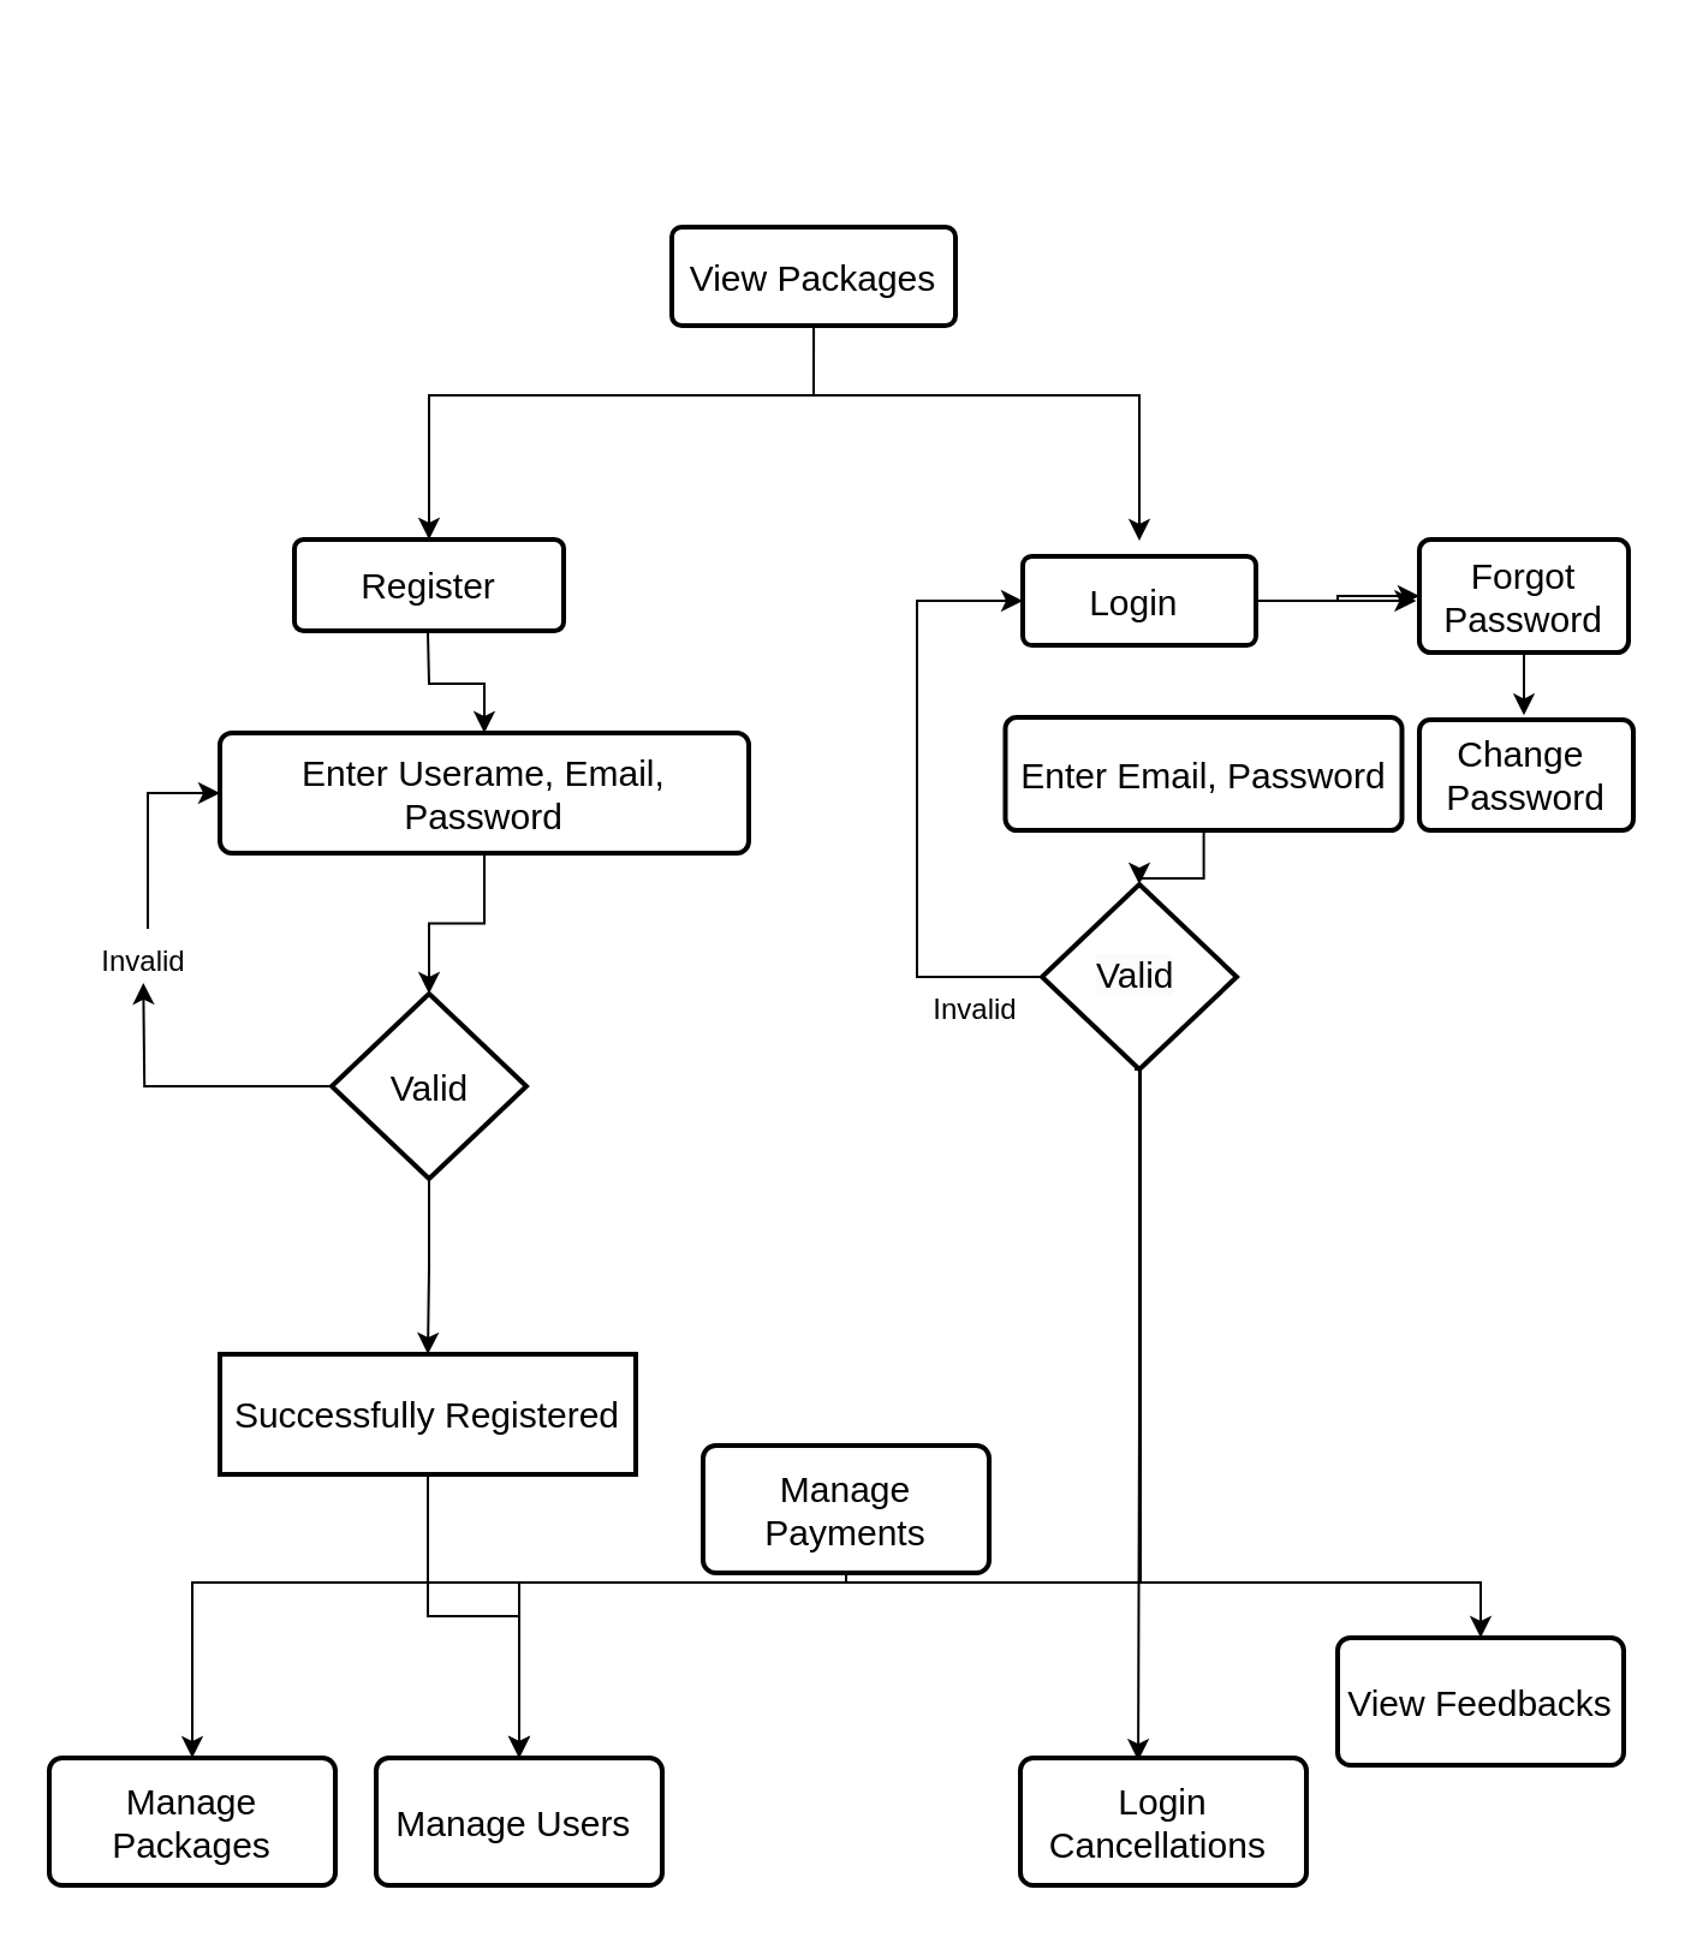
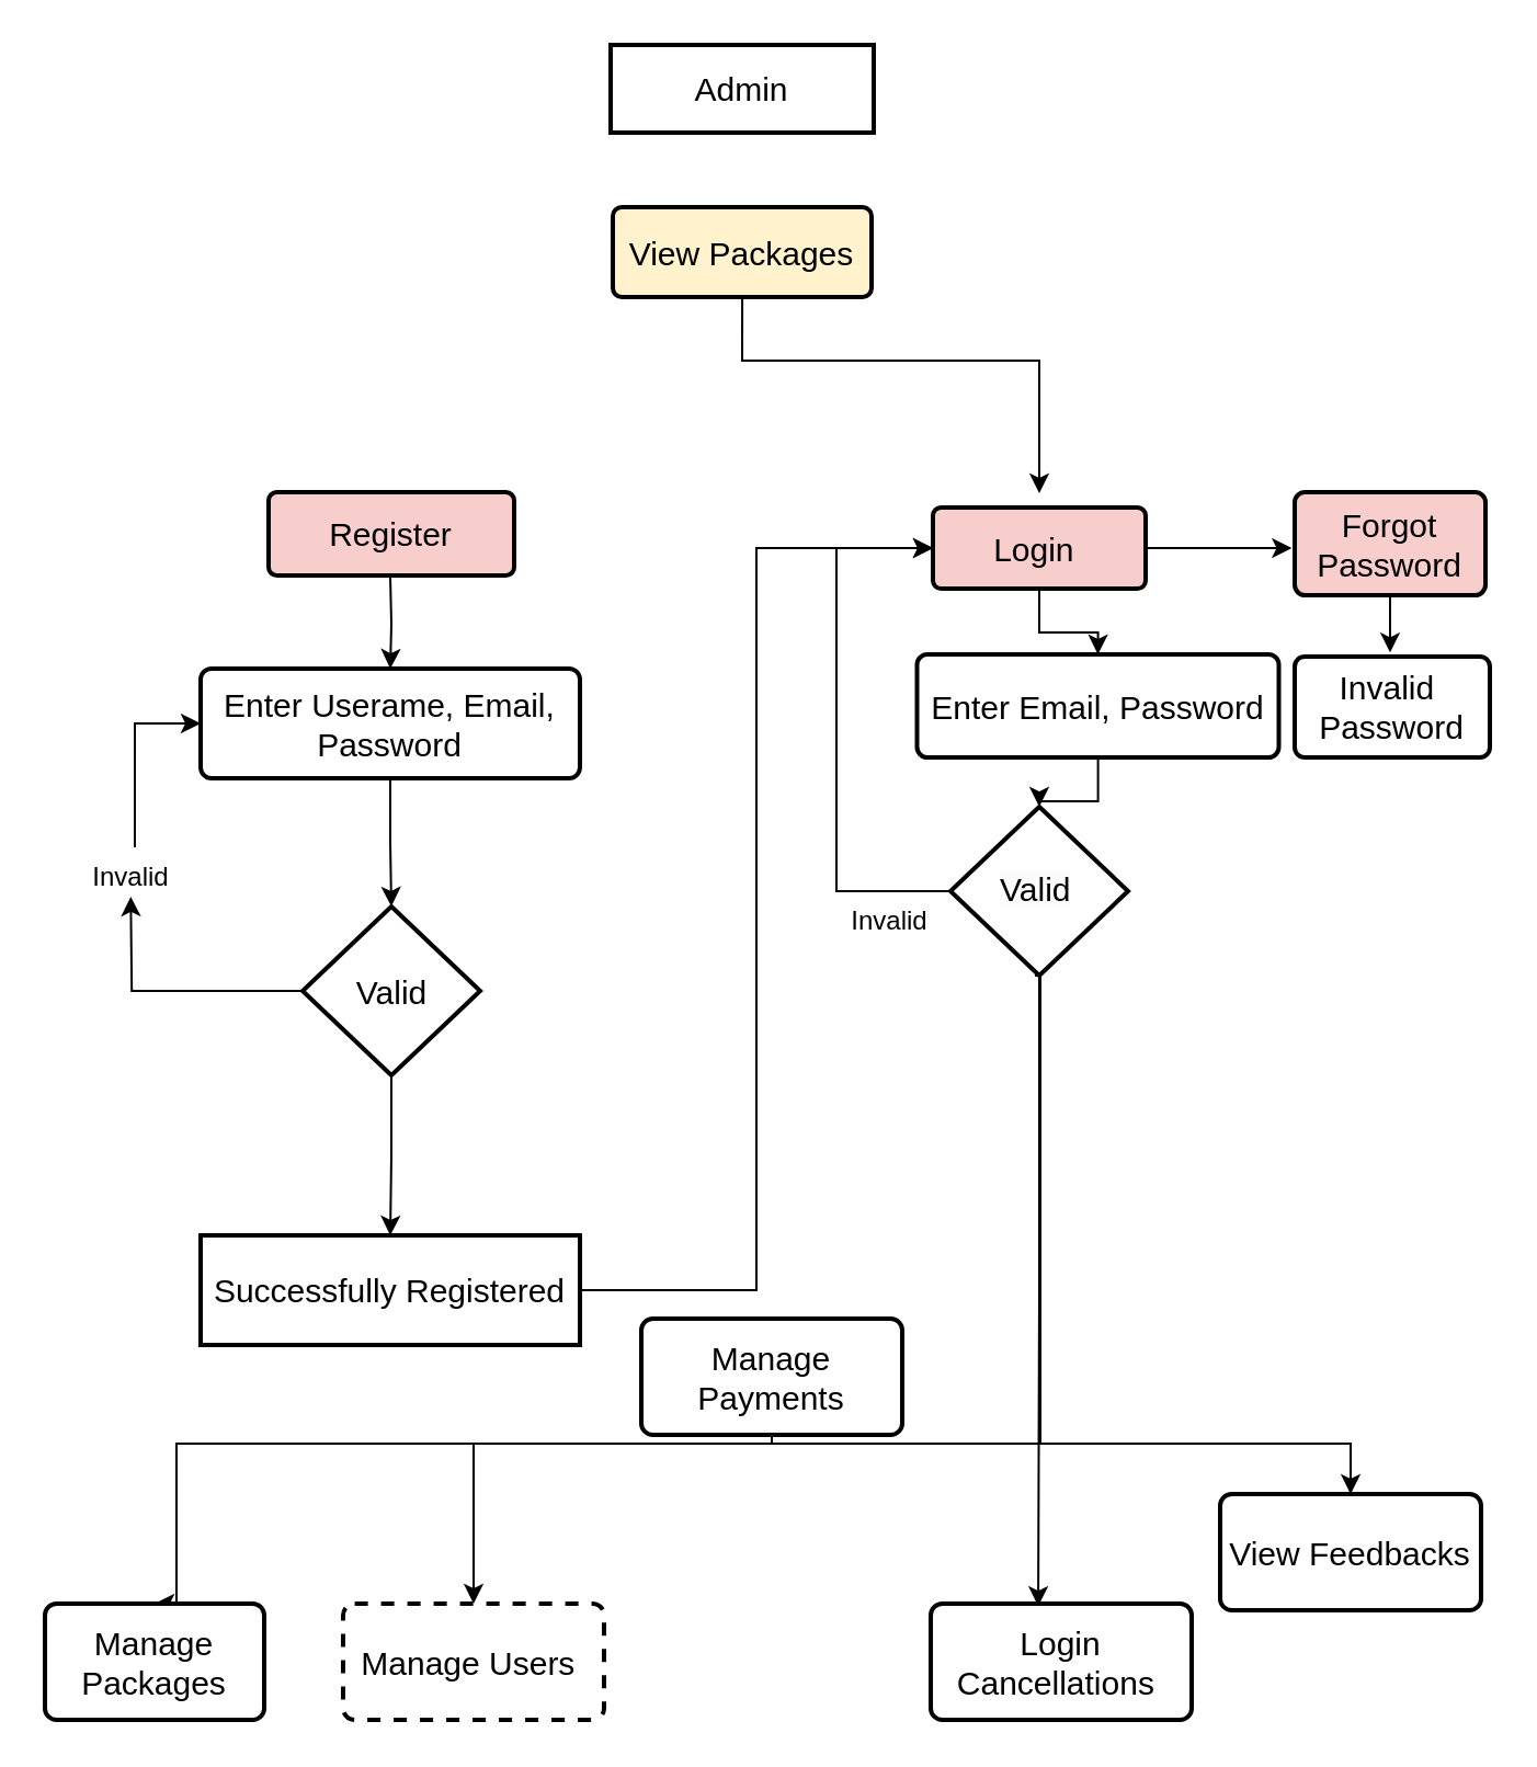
  <mxCell id="0" />
  <mxCell id="1" parent="0" />
- <mxCell id="3" value="&lt;font style=&quot;font-size: 15px;&quot;&gt;Register&lt;/font&gt;" style="rounded=1;whiteSpace=wrap;html=1;fontSize=12;glass=0;strokeWidth=2;shadow=0;arcSize=10;" vertex="1" parent="1"><mxGeometry x="122" y="224" width="112" height="38" as="geometry" /></mxCell>
- <mxCell id="4" style="edgeStyle=orthogonalEdgeStyle;rounded=0;orthogonalLoop=1;jettySize=auto;html=1;arcSize=10;" edge="1" parent="1" source="6" target="26"><mxGeometry relative="1" as="geometry" /></mxCell>
+ <mxCell id="2" value="&lt;span style=&quot;font-size: 15px;&quot;&gt;Admin&lt;/span&gt;" style="rounded=0;whiteSpace=wrap;html=1;fontSize=12;glass=0;strokeWidth=2;shadow=0;arcSize=10;" vertex="1" parent="1"><mxGeometry x="278" y="20" width="120" height="40" as="geometry" /></mxCell>
+ <mxCell id="3" value="&lt;font style=&quot;font-size: 15px;&quot;&gt;Register&lt;/font&gt;" style="rounded=1;whiteSpace=wrap;html=1;fontSize=12;glass=0;strokeWidth=2;shadow=0;arcSize=10;fillColor=#f8cecc;" vertex="1" parent="1"><mxGeometry x="122" y="224" width="112" height="38" as="geometry" /></mxCell>
+ <mxCell id="4" style="edgeStyle=orthogonalEdgeStyle;rounded=0;orthogonalLoop=1;jettySize=auto;html=1;entryX=0.5;entryY=0;entryDx=0;entryDy=0;arcSize=10;" edge="1" parent="1" source="6" target="8"><mxGeometry relative="1" as="geometry" /></mxCell>
  <mxCell id="5" style="edgeStyle=orthogonalEdgeStyle;rounded=0;orthogonalLoop=1;jettySize=auto;html=1;" edge="1" parent="1" source="6"><mxGeometry relative="1" as="geometry"><mxPoint x="588.692" y="249.5" as="targetPoint" /></mxGeometry></mxCell>
- <mxCell id="6" value="&lt;font style=&quot;font-size: 15px;&quot;&gt;Login&amp;nbsp;&lt;/font&gt;" style="rounded=1;whiteSpace=wrap;html=1;strokeWidth=2;arcSize=10;" vertex="1" parent="1"><mxGeometry x="425" y="231" width="97" height="37" as="geometry" /></mxCell>
+ <mxCell id="6" value="&lt;font style=&quot;font-size: 15px;&quot;&gt;Login&amp;nbsp;&lt;/font&gt;" style="rounded=1;whiteSpace=wrap;html=1;strokeWidth=2;arcSize=10;fillColor=#f8cecc;" vertex="1" parent="1"><mxGeometry x="425" y="231" width="97" height="37" as="geometry" /></mxCell>
  <mxCell id="7" style="edgeStyle=orthogonalEdgeStyle;rounded=0;orthogonalLoop=1;jettySize=auto;html=1;entryX=0.5;entryY=0;entryDx=0;entryDy=0;arcSize=10;" edge="1" parent="1" source="8" target="15"><mxGeometry relative="1" as="geometry" /></mxCell>
  <mxCell id="8" value="&lt;font style=&quot;font-size: 15px;&quot;&gt;Enter Email, Password&lt;/font&gt;" style="rounded=1;whiteSpace=wrap;html=1;strokeWidth=2;arcSize=10;" vertex="1" parent="1"><mxGeometry x="417.75" y="298" width="165" height="47" as="geometry" /></mxCell>
- <mxCell id="9" value="&lt;font style=&quot;font-size: 15px;&quot;&gt;Change&amp;nbsp;&lt;/font&gt;&lt;div&gt;&lt;font style=&quot;font-size: 15px;&quot;&gt;Password&lt;/font&gt;&lt;/div&gt;" style="rounded=1;whiteSpace=wrap;html=1;strokeWidth=2;arcSize=10;" vertex="1" parent="1"><mxGeometry x="590" y="299" width="89" height="46" as="geometry" /></mxCell>
+ <mxCell id="9" value="&lt;font style=&quot;font-size: 15px;&quot;&gt;Invalid&amp;nbsp;&lt;/font&gt;&lt;div&gt;&lt;font style=&quot;font-size: 15px;&quot;&gt;Password&lt;/font&gt;&lt;/div&gt;" style="rounded=1;whiteSpace=wrap;html=1;strokeWidth=2;arcSize=10;" vertex="1" parent="1"><mxGeometry x="590" y="299" width="89" height="46" as="geometry" /></mxCell>
  <mxCell id="10" style="edgeStyle=orthogonalEdgeStyle;rounded=0;orthogonalLoop=1;jettySize=auto;html=1;entryX=0.5;entryY=0;entryDx=0;entryDy=0;" edge="1" parent="1" source="15" target="31"><mxGeometry relative="1" as="geometry"><mxPoint x="154" y="733" as="targetPoint" /><Array as="points"><mxPoint x="474" y="658" /><mxPoint x="80" y="658" /></Array></mxGeometry></mxCell>
  <mxCell id="11" style="edgeStyle=orthogonalEdgeStyle;rounded=0;orthogonalLoop=1;jettySize=auto;html=1;entryX=0.5;entryY=0;entryDx=0;entryDy=0;exitX=0.5;exitY=1;exitDx=0;exitDy=0;" edge="1" parent="1" target="32"><mxGeometry relative="1" as="geometry"><mxPoint x="471.5" y="444.5" as="sourcePoint" /><mxPoint x="216.5" y="725" as="targetPoint" /><Array as="points"><mxPoint x="474" y="445" /><mxPoint x="474" y="658" /><mxPoint x="216" y="658" /></Array></mxGeometry></mxCell>
  <mxCell id="12" style="edgeStyle=orthogonalEdgeStyle;rounded=0;orthogonalLoop=1;jettySize=auto;html=1;entryX=0.5;entryY=0;entryDx=0;entryDy=0;" edge="1" parent="1" source="15" target="33"><mxGeometry relative="1" as="geometry"><Array as="points"><mxPoint x="474" y="658" /><mxPoint x="352" y="658" /></Array></mxGeometry></mxCell>
  <mxCell id="13" style="edgeStyle=orthogonalEdgeStyle;rounded=0;orthogonalLoop=1;jettySize=auto;html=1;entryX=0.5;entryY=0;entryDx=0;entryDy=0;" edge="1" parent="1" source="15" target="35"><mxGeometry relative="1" as="geometry"><Array as="points"><mxPoint x="474" y="658" /><mxPoint x="616" y="658" /></Array></mxGeometry></mxCell>
  <mxCell id="14" style="edgeStyle=orthogonalEdgeStyle;rounded=0;orthogonalLoop=1;jettySize=auto;html=1;entryX=0;entryY=0.5;entryDx=0;entryDy=0;" edge="1" parent="1" source="15" target="6"><mxGeometry relative="1" as="geometry"><Array as="points"><mxPoint x="381" y="406" /><mxPoint x="381" y="250" /></Array></mxGeometry></mxCell>
  <mxCell id="15" value="" style="rhombus;whiteSpace=wrap;html=1;strokeWidth=2;arcSize=10;" vertex="1" parent="1"><mxGeometry x="433" y="367.5" width="81" height="77" as="geometry" /></mxCell>
  <mxCell id="16" style="edgeStyle=orthogonalEdgeStyle;rounded=0;orthogonalLoop=1;jettySize=auto;html=1;entryX=0.5;entryY=0;entryDx=0;entryDy=0;arcSize=10;" edge="1" parent="1" source="17" target="24"><mxGeometry relative="1" as="geometry" /></mxCell>
  <mxCell id="17" value="&lt;font style=&quot;font-size: 15px;&quot;&gt;Valid&lt;/font&gt;" style="rhombus;whiteSpace=wrap;html=1;strokeWidth=2;arcSize=10;" vertex="1" parent="1"><mxGeometry x="137.5" y="413" width="81" height="77" as="geometry" /></mxCell>
  <mxCell id="18" style="edgeStyle=orthogonalEdgeStyle;rounded=0;orthogonalLoop=1;jettySize=auto;html=1;entryX=0.5;entryY=0;entryDx=0;entryDy=0;arcSize=10;" edge="1" parent="1" target="20"><mxGeometry relative="1" as="geometry"><mxPoint x="177.5" y="262.5" as="sourcePoint" /></mxGeometry></mxCell>
  <mxCell id="19" style="edgeStyle=orthogonalEdgeStyle;rounded=0;orthogonalLoop=1;jettySize=auto;html=1;entryX=0.5;entryY=0;entryDx=0;entryDy=0;arcSize=10;" edge="1" parent="1" source="20" target="17"><mxGeometry relative="1" as="geometry" /></mxCell>
- <mxCell id="20" value="&lt;font style=&quot;font-size: 15px;&quot;&gt;Enter Userame, Email, Password&lt;/font&gt;" style="rounded=1;whiteSpace=wrap;html=1;strokeWidth=2;arcSize=10;" vertex="1" parent="1"><mxGeometry x="91" y="304.5" width="220" height="50" as="geometry" /></mxCell>
+ <mxCell id="20" value="&lt;font style=&quot;font-size: 15px;&quot;&gt;Enter Userame, Email, Password&lt;/font&gt;" style="rounded=1;whiteSpace=wrap;html=1;strokeWidth=2;arcSize=10;" vertex="1" parent="1"><mxGeometry x="91" y="304.5" width="173" height="50" as="geometry" /></mxCell>
  <mxCell id="21" style="edgeStyle=orthogonalEdgeStyle;rounded=0;orthogonalLoop=1;jettySize=auto;html=1;entryX=0;entryY=0.5;entryDx=0;entryDy=0;exitX=0.547;exitY=0.075;exitDx=0;exitDy=0;exitPerimeter=0;" edge="1" parent="1" target="20"><mxGeometry relative="1" as="geometry"><Array as="points"><mxPoint x="61" y="330" /></Array><mxPoint x="60.991" y="385.95" as="sourcePoint" /></mxGeometry></mxCell>
  <mxCell id="22" value="Invalid" style="text;html=1;align=center;verticalAlign=middle;resizable=0;points=[];autosize=1;strokeColor=none;fillColor=none;arcSize=10;" vertex="1" parent="1"><mxGeometry x="32" y="387" width="53" height="26" as="geometry" /></mxCell>
- <mxCell id="23" style="edgeStyle=orthogonalEdgeStyle;rounded=0;orthogonalLoop=1;jettySize=auto;html=1;" edge="1" parent="1" source="24" target="32"><mxGeometry relative="1" as="geometry" /></mxCell>
+ <mxCell id="23" style="edgeStyle=orthogonalEdgeStyle;rounded=0;orthogonalLoop=1;jettySize=auto;html=1;entryX=0;entryY=0.5;entryDx=0;entryDy=0;" edge="1" parent="1" source="24" target="6"><mxGeometry relative="1" as="geometry" /></mxCell>
  <mxCell id="24" value="&lt;span style=&quot;font-size: 15px;&quot;&gt;Successfully Registered&lt;/span&gt;" style="whiteSpace=wrap;html=1;strokeWidth=2;arcSize=10;rounded=0;" vertex="1" parent="1"><mxGeometry x="91" y="563" width="173" height="50" as="geometry" /></mxCell>
  <mxCell id="25" style="edgeStyle=orthogonalEdgeStyle;rounded=0;orthogonalLoop=1;jettySize=auto;html=1;" edge="1" parent="1" source="26"><mxGeometry relative="1" as="geometry"><mxPoint x="633.5" y="297.171" as="targetPoint" /></mxGeometry></mxCell>
- <mxCell id="26" value="&lt;span style=&quot;font-size: 15px;&quot;&gt;Forgot Password&lt;/span&gt;" style="rounded=1;whiteSpace=wrap;html=1;strokeWidth=2;arcSize=10;" vertex="1" parent="1"><mxGeometry x="590" y="224" width="87" height="47" as="geometry" /></mxCell>
- <mxCell id="27" style="edgeStyle=orthogonalEdgeStyle;rounded=0;orthogonalLoop=1;jettySize=auto;html=1;entryX=0.5;entryY=0;entryDx=0;entryDy=0;arcSize=10;" edge="1" parent="1" source="29" target="3"><mxGeometry relative="1" as="geometry"><mxPoint x="338" y="112" as="targetPoint" /><Array as="points"><mxPoint x="338" y="164" /><mxPoint x="178" y="164" /></Array></mxGeometry></mxCell>
+ <mxCell id="26" value="&lt;span style=&quot;font-size: 15px;&quot;&gt;Forgot Password&lt;/span&gt;" style="rounded=1;whiteSpace=wrap;html=1;strokeWidth=2;arcSize=10;fillColor=#f8cecc;" vertex="1" parent="1"><mxGeometry x="590" y="224" width="87" height="47" as="geometry" /></mxCell>
  <mxCell id="28" style="edgeStyle=orthogonalEdgeStyle;rounded=0;orthogonalLoop=1;jettySize=auto;html=1;entryX=0.5;entryY=0;entryDx=0;entryDy=0;" edge="1" parent="1"><mxGeometry relative="1" as="geometry"><mxPoint x="338.037" y="133" as="sourcePoint" /><mxPoint x="473.5" y="224.5" as="targetPoint" /><Array as="points"><mxPoint x="338" y="164" /><mxPoint x="474" y="164" /></Array></mxGeometry></mxCell>
- <mxCell id="29" value="&lt;span style=&quot;font-size: 15px;&quot;&gt;View Packages&lt;/span&gt;" style="rounded=1;whiteSpace=wrap;html=1;fontSize=12;glass=0;strokeWidth=2;shadow=0;arcSize=10;" vertex="1" parent="1"><mxGeometry x="279" y="94" width="118" height="41" as="geometry" /></mxCell>
+ <mxCell id="29" value="&lt;span style=&quot;font-size: 15px;&quot;&gt;View Packages&lt;/span&gt;" style="rounded=1;whiteSpace=wrap;html=1;fontSize=12;glass=0;strokeWidth=2;shadow=0;arcSize=10;fillColor=#fff2cc;" vertex="1" parent="1"><mxGeometry x="279" y="94" width="118" height="41" as="geometry" /></mxCell>
  <mxCell id="30" style="edgeStyle=orthogonalEdgeStyle;rounded=0;orthogonalLoop=1;jettySize=auto;html=1;entryX=0.512;entryY=0.942;entryDx=0;entryDy=0;entryPerimeter=0;" edge="1" parent="1" source="17"><mxGeometry relative="1" as="geometry"><mxPoint x="59.136" y="408.492" as="targetPoint" /></mxGeometry></mxCell>
- <mxCell id="31" value="&lt;span style=&quot;font-size: 15px;&quot;&gt;Manage Packages&lt;/span&gt;" style="rounded=1;whiteSpace=wrap;html=1;strokeWidth=2;arcSize=10;" vertex="1" parent="1"><mxGeometry x="20" y="731" width="119" height="53" as="geometry" /></mxCell>
- <mxCell id="32" value="&lt;span style=&quot;font-size: 15px;&quot;&gt;Manage Users&amp;nbsp;&lt;/span&gt;" style="rounded=1;whiteSpace=wrap;html=1;strokeWidth=2;arcSize=10;" vertex="1" parent="1"><mxGeometry x="156" y="731" width="119" height="53" as="geometry" /></mxCell>
+ <mxCell id="31" value="&lt;span style=&quot;font-size: 15px;&quot;&gt;Manage Packages&lt;/span&gt;" style="rounded=1;whiteSpace=wrap;html=1;strokeWidth=2;arcSize=10;" vertex="1" parent="1"><mxGeometry x="20" y="731" width="100" height="53" as="geometry" /></mxCell>
+ <mxCell id="32" value="&lt;span style=&quot;font-size: 15px;&quot;&gt;Manage Users&amp;nbsp;&lt;/span&gt;" style="rounded=1;whiteSpace=wrap;html=1;strokeWidth=2;arcSize=10;dashed=1;" vertex="1" parent="1"><mxGeometry x="156" y="731" width="119" height="53" as="geometry" /></mxCell>
  <mxCell id="33" value="&lt;span style=&quot;font-size: 15px;&quot;&gt;Manage Payments&lt;/span&gt;" style="rounded=1;whiteSpace=wrap;html=1;strokeWidth=2;arcSize=10;" vertex="1" parent="1"><mxGeometry x="292" y="601" width="119" height="53" as="geometry" /></mxCell>
  <mxCell id="34" value="&lt;span style=&quot;font-size: 15px;&quot;&gt;Login Cancellations&amp;nbsp;&lt;/span&gt;" style="rounded=1;whiteSpace=wrap;html=1;strokeWidth=2;arcSize=10;" vertex="1" parent="1"><mxGeometry x="424" y="731" width="119" height="53" as="geometry" /></mxCell>
  <mxCell id="35" value="&lt;span style=&quot;font-size: 15px;&quot;&gt;View Feedbacks&lt;/span&gt;" style="rounded=1;whiteSpace=wrap;html=1;strokeWidth=2;arcSize=10;" vertex="1" parent="1"><mxGeometry x="556" y="681" width="119" height="53" as="geometry" /></mxCell>
  <mxCell id="36" style="edgeStyle=orthogonalEdgeStyle;rounded=0;orthogonalLoop=1;jettySize=auto;html=1;entryX=0.412;entryY=0.021;entryDx=0;entryDy=0;entryPerimeter=0;" edge="1" parent="1" source="15" target="34"><mxGeometry relative="1" as="geometry" /></mxCell>
  <mxCell id="37" value="Invalid" style="text;html=1;align=center;verticalAlign=middle;resizable=0;points=[];autosize=1;strokeColor=none;fillColor=none;" vertex="1" parent="1"><mxGeometry x="378" y="407" width="53" height="26" as="geometry" /></mxCell>
  <mxCell id="38" value="&lt;span style=&quot;color: rgb(0, 0, 0); font-family: Helvetica; font-size: 15px; font-style: normal; font-variant-ligatures: normal; font-variant-caps: normal; font-weight: 400; letter-spacing: normal; orphans: 2; text-align: center; text-indent: 0px; text-transform: none; widows: 2; word-spacing: 0px; -webkit-text-stroke-width: 0px; white-space: normal; background-color: rgb(251, 251, 251); text-decoration-thickness: initial; text-decoration-style: initial; text-decoration-color: initial; display: inline !important; float: none;&quot;&gt;Valid&lt;/span&gt;" style="text;whiteSpace=wrap;html=1;" vertex="1" parent="1"><mxGeometry x="453.5" y="390" width="60" height="40" as="geometry" /></mxCell>
